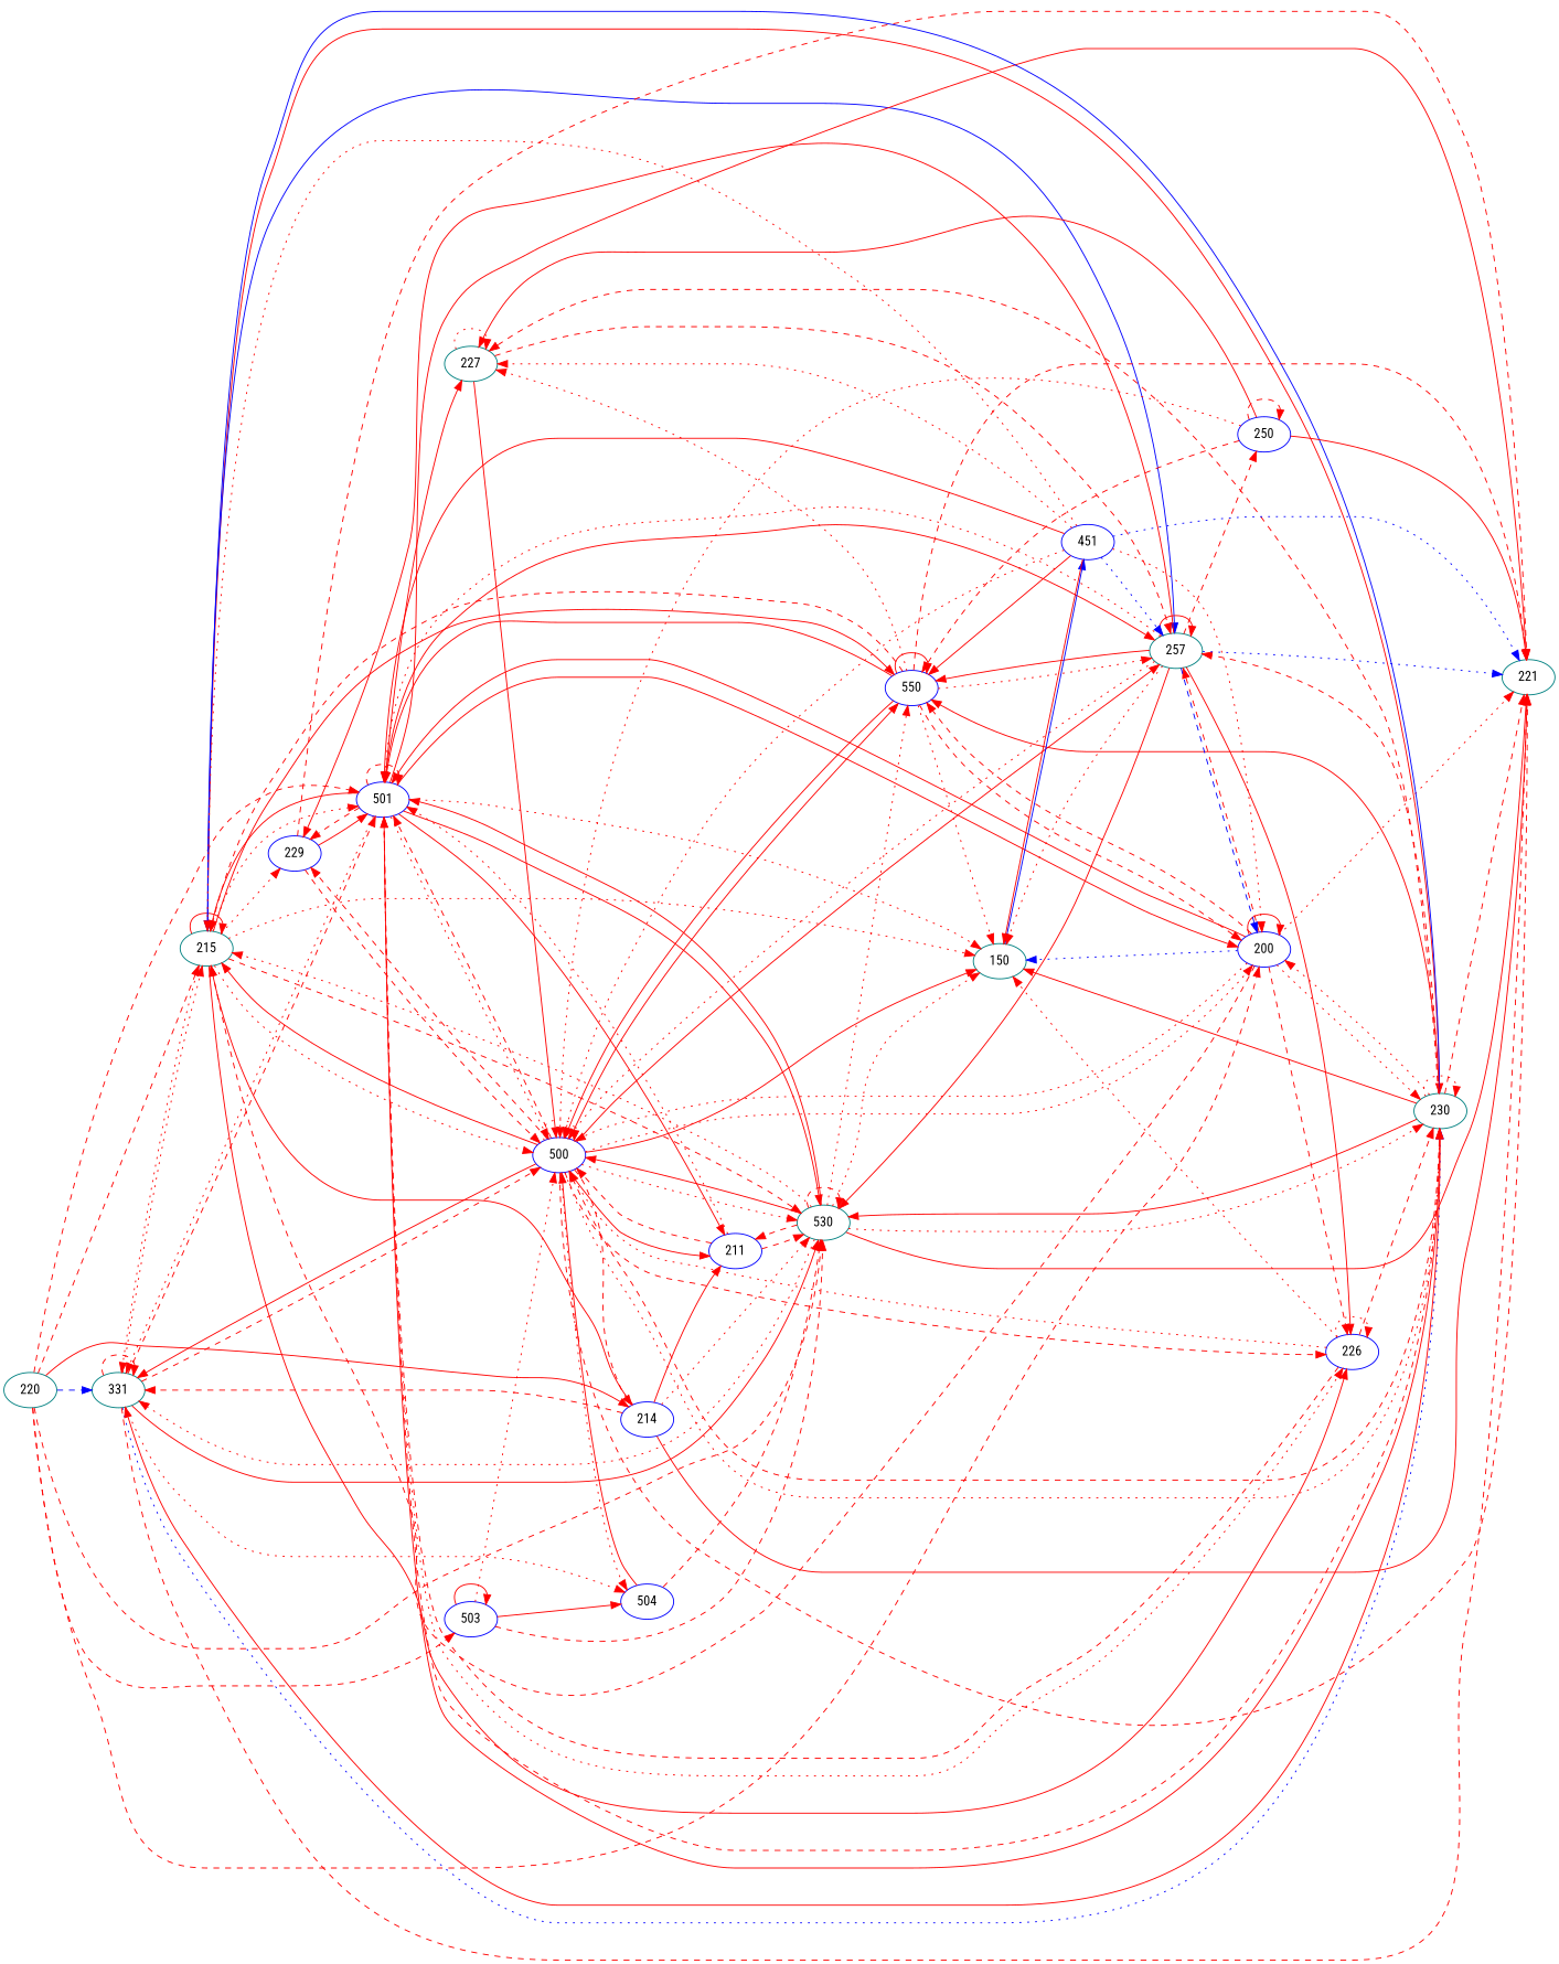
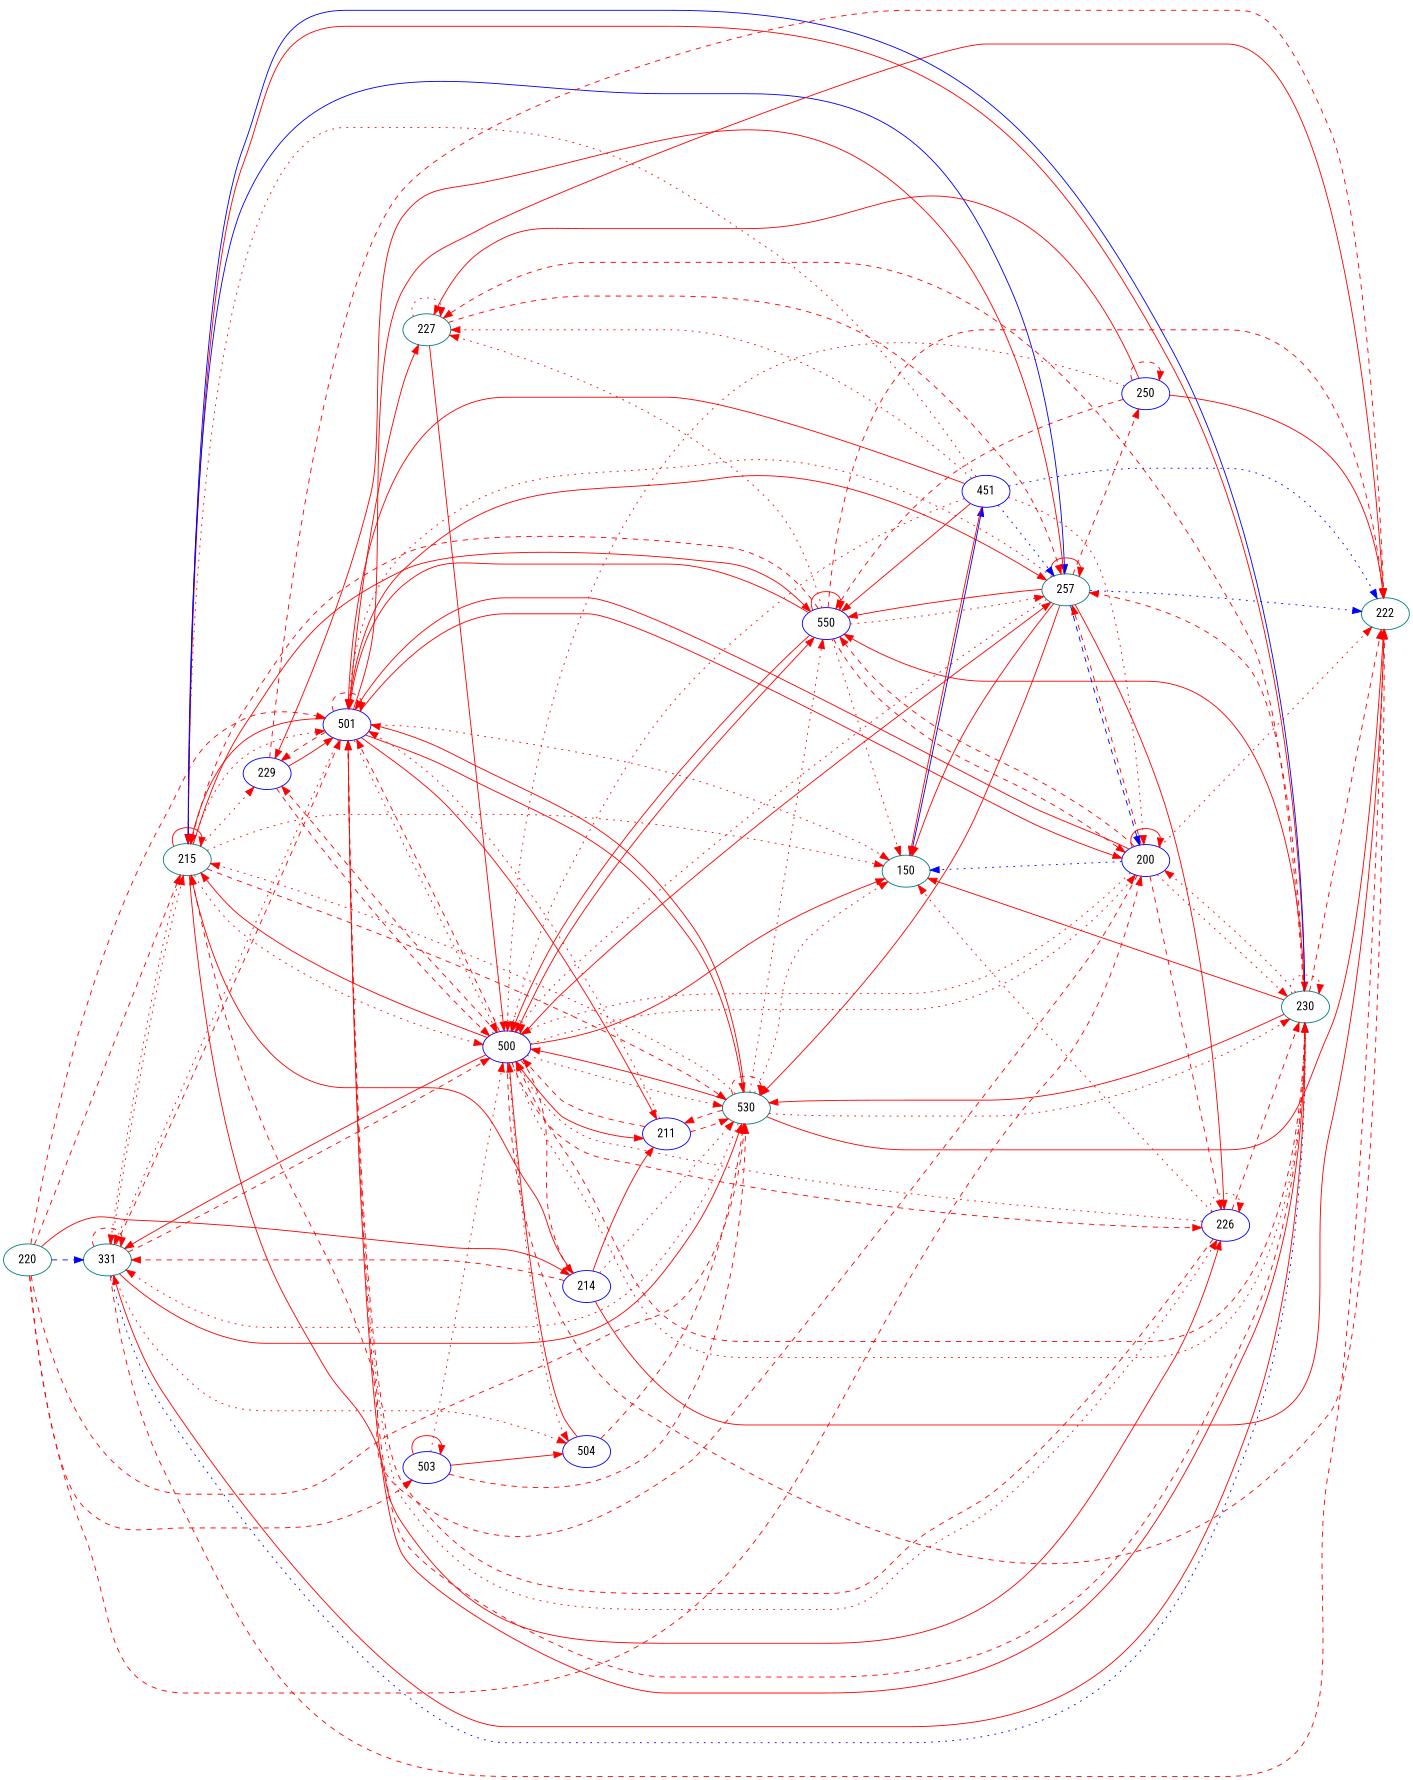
  digraph {
    fontname="Roboto Condensed"
    rankdir=LR
    node [color=blue fontname="Roboto Condensed"]
    edge [color=red fontname="Roboto Condensed" style=solid]
    220 [color=teal]
    331 [color=teal]
    215 [color=teal]
    200
    530 [color=teal]
    501
    503
    214
    500
    230 [color=teal]
-   221 [color=teal]
+   221 [color=teal label=222]
    504
    257 [color=teal]
    150 [color=teal]
    550
    226
    229
    211
    227 [color=teal]
    250
    451
    220 -> 331 [color=blue style=dashed]
    220 -> 215 [style=dashed]
    220 -> 200 [style=dashed]
    220 -> 530 [style=dashed]
    220 -> 501 [style=dashed]
    220 -> 503 [style=dashed]
    220 -> 214
    331 -> 331 [style=dashed]
    331 -> 215 [style=dotted]
    331 -> 530
    331 -> 501 [style=dashed]
    331 -> 500 [style=dashed]
    331 -> 230 [color=blue style=dotted]
    331 -> 221 [style=dashed]
    331 -> 504 [style=dotted]
    215 -> 331 [style=dotted]
    215 -> 215
    215 -> 530 [style=dashed]
    215 -> 501 [style=dotted]
    215 -> 500 [style=dotted]
    215 -> 230
    215 -> 257 [color=blue]
    215 -> 150 [style=dotted]
    215 -> 550
    215 -> 226
    215 -> 229 [style=dotted]
    200 -> 215 [style=dashed]
    200 -> 200
    200 -> 501
    200 -> 500 [style=dotted]
    200 -> 230 [style=dotted]
    200 -> 221 [style=dotted]
    200 -> 257 [style=dashed]
    200 -> 150 [color=blue style=dotted]
    200 -> 550 [style=dashed]
    200 -> 226 [style=dashed]
    530 -> 331 [style=dotted]
    530 -> 215 [style=dotted]
    530 -> 530 [style=dashed]
    530 -> 501
    530 -> 500
    530 -> 230 [style=dotted]
    530 -> 221
    530 -> 150 [style=dotted]
    530 -> 550 [style=dotted]
    530 -> 211 [style=dashed]
    501 -> 331 [style=dotted]
    501 -> 215
    501 -> 200
    501 -> 530
    501 -> 501 [style=dashed]
    501 -> 500 [style=dotted]
    501 -> 230
    501 -> 221
    501 -> 257
    501 -> 150 [style=dotted]
    501 -> 226 [style=dotted]
    501 -> 229 [style=dashed]
    501 -> 211
    501 -> 227
    503 -> 530 [style=dashed]
    503 -> 503
    503 -> 500 [style=dotted]
    503 -> 504
    214 -> 331 [style=dashed]
    214 -> 215
    214 -> 530 [style=dotted]
    214 -> 221
    214 -> 211
    500 -> 331
    500 -> 215
    500 -> 200 [style=dotted]
    500 -> 530 [style=dotted]
    500 -> 501 [style=dashed]
    500 -> 214 [style=dashed]
    500 -> 500 [style=dotted]
    500 -> 230 [style=dotted]
    500 -> 221 [style=dashed]
    500 -> 504 [style=dotted]
    500 -> 257
    500 -> 150
    500 -> 550
    500 -> 226 [style=dashed]
    500 -> 229 [style=dashed]
    500 -> 211
    230 -> 331
    230 -> 215 [color=blue]
    230 -> 200 [style=dotted]
    230 -> 530
    230 -> 501 [style=dashed]
    230 -> 500 [style=dashed]
    230 -> 230 [style=dotted]
    230 -> 221 [style=dashed]
    230 -> 257 [style=dashed]
    230 -> 150
    230 -> 550
    230 -> 227 [style=dashed]
    504 -> 530 [style=dashed]
    504 -> 500
    257 -> 200 [color=blue style=dashed]
    257 -> 530
    257 -> 501 [style=dotted]
    257 -> 500 [style=dotted]
    257 -> 221 [color=blue style=dotted]
    257 -> 257
-   257 -> 150 [style=dotted]
+   257 -> 150
    257 -> 550
    257 -> 226
    257 -> 229
    257 -> 250 [style=dashed]
    150 -> 451 [color=blue]
    550 -> 215 [style=dashed]
    550 -> 200 [style=dashed]
    550 -> 501
    550 -> 500
    550 -> 221 [style=dashed]
    550 -> 257 [style=dotted]
    550 -> 150 [style=dotted]
    550 -> 550
    550 -> 227 [style=dotted]
    226 -> 501 [style=dashed]
    226 -> 500 [style=dotted]
    226 -> 230 [style=dashed]
    226 -> 150 [style=dotted]
    226 -> 226 [style=dotted]
    229 -> 501
    229 -> 500 [style=dashed]
    229 -> 221 [style=dashed]
    211 -> 530 [style=dashed]
    211 -> 501 [style=dotted]
    211 -> 500 [style=dashed]
    227 -> 500
    227 -> 257 [style=dashed]
    227 -> 227 [style=dotted]
    250 -> 500 [style=dotted]
    250 -> 221
    250 -> 550 [style=dashed]
    250 -> 227
    250 -> 250 [style=dashed]
    451 -> 215 [style=dotted]
    451 -> 200 [style=dotted]
    451 -> 501
    451 -> 500 [style=dotted]
    451 -> 221 [color=blue style=dotted]
    451 -> 257 [color=blue style=dotted]
    451 -> 150
    451 -> 550
    451 -> 227 [style=dotted]
  }
